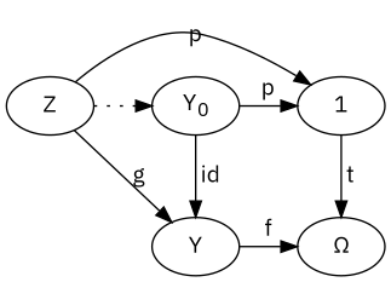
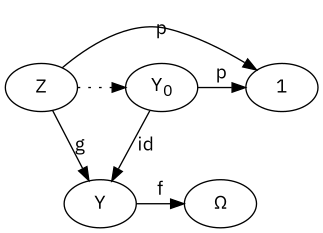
  digraph {
    fontname="IBM Plex Sans"
    node [fontname="IBM Plex Sans"]
    edge [fontname="IBM Plex Sans"]
    Z
    1
    n3 [label=<Y<sub>0</sub>>]
    Y
    n5 [label="Ω"]
    subgraph sub_1 {
      rank=same
      Z
      1
      n3
    }
    subgraph sub_2 {
      rank=same
      Y
      n5
    }
    Z -> 1 [label=p]
    Z -> n3 [style=dotted]
    Z -> Y [label=g]
-   1 -> n5 [label=" t"]
    n3 -> 1 [label=p]
    n3 -> Y [label=" id"]
    Y -> n5 [label=f]
  }
